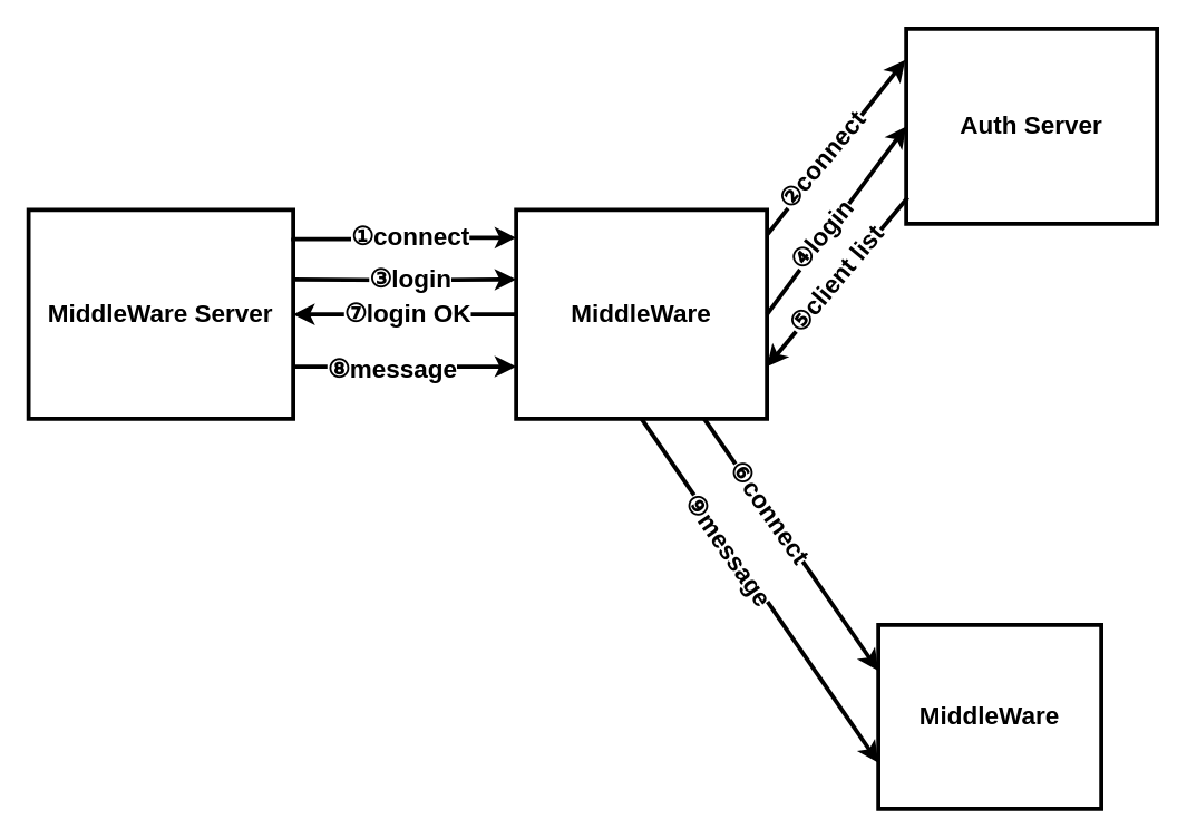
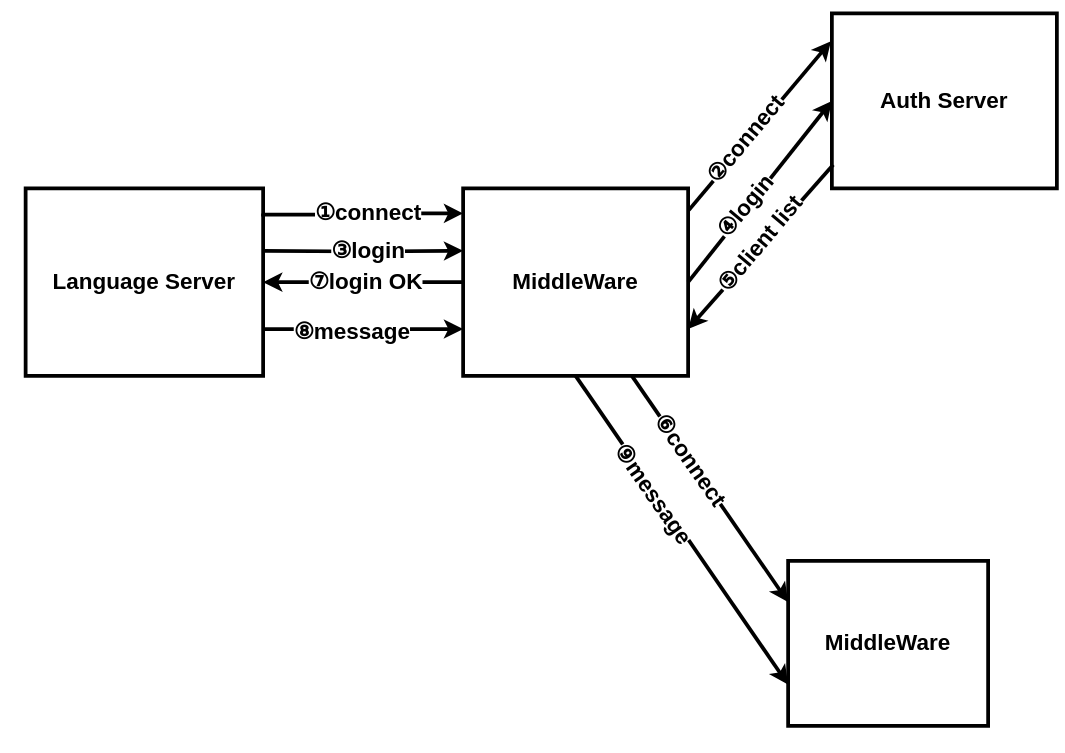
  <mxCell id="0" />
  <mxCell id="1" parent="0" />
  <mxCell id="2" style="edgeStyle=orthogonalEdgeStyle;rounded=0;orthogonalLoop=1;jettySize=auto;html=1;strokeWidth=3;strokeColor=#000000;entryX=0;entryY=0;entryDx=0;entryDy=0;" parent="1" edge="1"><mxGeometry relative="1" as="geometry"><mxPoint x="210" y="170" as="sourcePoint" /><mxPoint x="370" y="170" as="targetPoint" /><Array as="points"><mxPoint x="290" y="171" /></Array></mxGeometry></mxCell>
  <mxCell id="3" value="&lt;font style=&quot;font-size: 18px&quot;&gt;&lt;b&gt;&lt;font color=&quot;#000000&quot;&gt;①&lt;/font&gt;&lt;font color=&quot;#000000&quot;&gt;connect&lt;/font&gt;&lt;/b&gt;&lt;/font&gt;" style="edgeLabel;html=1;align=center;verticalAlign=middle;resizable=0;points=[];" parent="2" vertex="1" connectable="0"><mxGeometry x="0.333" y="-30" relative="1" as="geometry"><mxPoint x="-23" y="-30.11" as="offset" /></mxGeometry></mxCell>
  <mxCell id="4" style="edgeStyle=orthogonalEdgeStyle;rounded=0;orthogonalLoop=1;jettySize=auto;html=1;strokeColor=#000000;strokeWidth=3;entryX=0;entryY=0.333;entryDx=0;entryDy=0;entryPerimeter=0;" parent="1" edge="1" target="7"><mxGeometry relative="1" as="geometry"><mxPoint x="210" y="200" as="sourcePoint" /><mxPoint x="350" y="200" as="targetPoint" /><Array as="points" /></mxGeometry></mxCell>
  <mxCell id="5" value="&lt;font style=&quot;font-size: 18px&quot;&gt;&lt;b&gt;&lt;font color=&quot;#000000&quot;&gt;③&lt;/font&gt;&lt;font color=&quot;#000000&quot;&gt;login&lt;/font&gt;&lt;/b&gt;&lt;/font&gt;" style="edgeLabel;html=1;align=center;verticalAlign=middle;resizable=0;points=[];" parent="4" vertex="1" connectable="0"><mxGeometry x="0.32" y="2" relative="1" as="geometry"><mxPoint x="-22.34" y="2" as="offset" /></mxGeometry></mxCell>
- <mxCell id="6" value="&lt;b&gt;&lt;font color=&quot;#000000&quot; style=&quot;font-size: 18px&quot;&gt;MiddleWare Server&lt;/font&gt;&lt;/b&gt;" style="rounded=0;whiteSpace=wrap;html=1;fillColor=none;strokeColor=#000000;strokeWidth=3;" parent="1" vertex="1"><mxGeometry x="20" y="150" width="190" height="150" as="geometry" /></mxCell>
+ <mxCell id="6" value="&lt;b&gt;&lt;font color=&quot;#000000&quot; style=&quot;font-size: 18px&quot;&gt;Language Server&lt;/font&gt;&lt;/b&gt;" style="rounded=0;whiteSpace=wrap;html=1;fillColor=none;strokeColor=#000000;strokeWidth=3;" parent="1" vertex="1"><mxGeometry x="20" y="150" width="190" height="150" as="geometry" /></mxCell>
  <mxCell id="7" value="&lt;b&gt;&lt;font color=&quot;#000000&quot; style=&quot;font-size: 18px&quot;&gt;MiddleWare&lt;/font&gt;&lt;/b&gt;" style="rounded=0;whiteSpace=wrap;html=1;fillColor=none;strokeColor=#000000;strokeWidth=3;" parent="1" vertex="1"><mxGeometry x="370" y="150" width="180" height="150" as="geometry" /></mxCell>
- <mxCell id="8" value="&lt;b&gt;&lt;font color=&quot;#000000&quot; style=&quot;font-size: 18px&quot;&gt;Auth Server&lt;/font&gt;&lt;/b&gt;" style="rounded=0;whiteSpace=wrap;html=1;fillColor=none;strokeColor=#000000;strokeWidth=3;" parent="1" vertex="1"><mxGeometry x="650" y="20" width="180" height="140" as="geometry" /></mxCell>
+ <mxCell id="8" value="&lt;b&gt;&lt;font color=&quot;#000000&quot; style=&quot;font-size: 18px&quot;&gt;Auth Server&lt;/font&gt;&lt;/b&gt;" style="rounded=0;whiteSpace=wrap;html=1;fillColor=none;strokeColor=#000000;strokeWidth=3;" parent="1" vertex="1"><mxGeometry x="665" y="10" width="180" height="140" as="geometry" /></mxCell>
  <mxCell id="9" value="" style="endArrow=classic;html=1;strokeColor=#000000;strokeWidth=3;exitX=1.003;exitY=0.116;exitDx=0;exitDy=0;entryX=-0.004;entryY=0.159;entryDx=0;entryDy=0;exitPerimeter=0;entryPerimeter=0;" parent="1" source="7" target="8" edge="1"><mxGeometry width="50" height="50" relative="1" as="geometry"><mxPoint x="490" y="220" as="sourcePoint" /><mxPoint x="540" y="170" as="targetPoint" /></mxGeometry></mxCell>
  <mxCell id="10" value="&lt;b&gt;&lt;font color=&quot;#000000&quot; style=&quot;font-size: 18px&quot;&gt;②connect&lt;/font&gt;&lt;/b&gt;" style="edgeLabel;html=1;align=center;verticalAlign=middle;resizable=0;points=[];rotation=-50;" parent="9" vertex="1" connectable="0"><mxGeometry x="-0.186" y="2" relative="1" as="geometry"><mxPoint as="offset" /></mxGeometry></mxCell>
  <mxCell id="11" value="" style="endArrow=classic;html=1;strokeColor=#000000;strokeWidth=3;exitX=1;exitY=0.5;exitDx=0;exitDy=0;entryX=0;entryY=0.5;entryDx=0;entryDy=0;" parent="1" source="7" target="8" edge="1"><mxGeometry width="50" height="50" relative="1" as="geometry"><mxPoint x="530" y="270" as="sourcePoint" /><mxPoint x="580" y="220" as="targetPoint" /></mxGeometry></mxCell>
  <mxCell id="12" value="&lt;b&gt;&lt;font style=&quot;font-size: 18px&quot;&gt;&lt;font color=&quot;#000000&quot;&gt;④&lt;/font&gt;&lt;font color=&quot;#000000&quot;&gt;login&lt;/font&gt;&lt;/font&gt;&lt;/b&gt;" style="edgeLabel;html=1;align=center;verticalAlign=middle;resizable=0;points=[];rotation=-50;fontSize=13;" parent="11" vertex="1" connectable="0"><mxGeometry x="-0.192" y="2" relative="1" as="geometry"><mxPoint as="offset" /></mxGeometry></mxCell>
  <mxCell id="13" value="" style="endArrow=classic;html=1;strokeColor=#000000;strokeWidth=3;entryX=1;entryY=0.75;entryDx=0;entryDy=0;exitX=0.006;exitY=0.865;exitDx=0;exitDy=0;exitPerimeter=0;" parent="1" source="8" target="7" edge="1"><mxGeometry width="50" height="50" relative="1" as="geometry"><mxPoint x="600" y="200" as="sourcePoint" /><mxPoint x="650" y="150" as="targetPoint" /></mxGeometry></mxCell>
  <mxCell id="14" value="&lt;font color=&quot;#000000&quot; style=&quot;font-size: 18px&quot;&gt;&lt;b&gt;⑤client list&lt;/b&gt;&lt;/font&gt;" style="edgeLabel;html=1;align=center;verticalAlign=middle;resizable=0;points=[];rotation=-50;fontSize=13;" parent="13" vertex="1" connectable="0"><mxGeometry x="0.097" y="1" relative="1" as="geometry"><mxPoint x="3.61" y="-8.34" as="offset" /></mxGeometry></mxCell>
  <mxCell id="15" value="" style="endArrow=classic;html=1;strokeColor=#000000;strokeWidth=3;entryX=1;entryY=0.5;entryDx=0;entryDy=0;exitX=0;exitY=0.5;exitDx=0;exitDy=0;" parent="1" edge="1" target="6" source="7"><mxGeometry width="50" height="50" relative="1" as="geometry"><mxPoint x="371.596" y="234.58" as="sourcePoint" /><mxPoint x="229.02" y="233.95" as="targetPoint" /><Array as="points" /></mxGeometry></mxCell>
  <mxCell id="16" value="&lt;b&gt;&lt;font color=&quot;#000000&quot; style=&quot;font-size: 18px&quot;&gt;⑦login OK&lt;/font&gt;&lt;/b&gt;" style="edgeLabel;html=1;align=center;verticalAlign=middle;resizable=0;points=[];" parent="15" vertex="1" connectable="0"><mxGeometry x="0.076" y="-1" relative="1" as="geometry"><mxPoint x="7.9" as="offset" /></mxGeometry></mxCell>
  <mxCell id="17" value="" style="endArrow=classic;html=1;strokeColor=#000000;strokeWidth=3;fontSize=13;entryX=0;entryY=0.75;entryDx=0;entryDy=0;exitX=1;exitY=0.75;exitDx=0;exitDy=0;" parent="1" edge="1" target="7" source="6"><mxGeometry width="50" height="50" relative="1" as="geometry"><mxPoint x="211" y="285" as="sourcePoint" /><mxPoint x="357" y="282" as="targetPoint" /></mxGeometry></mxCell>
  <mxCell id="18" value="&lt;font color=&quot;#000000&quot; style=&quot;font-size: 18px&quot;&gt;⑧message&lt;/font&gt;" style="edgeLabel;html=1;align=center;verticalAlign=middle;resizable=0;points=[];fontSize=11;fontStyle=1" parent="17" vertex="1" connectable="0"><mxGeometry x="-0.122" y="-2" relative="1" as="geometry"><mxPoint as="offset" /></mxGeometry></mxCell>
  <mxCell id="19" value="&lt;b&gt;&lt;font color=&quot;#000000&quot; style=&quot;font-size: 18px&quot;&gt;MiddleWare&lt;/font&gt;&lt;/b&gt;" style="rounded=0;whiteSpace=wrap;html=1;fillColor=none;strokeColor=#000000;strokeWidth=3;" parent="1" vertex="1"><mxGeometry x="630" y="448" width="160" height="132" as="geometry" /></mxCell>
  <mxCell id="20" value="" style="endArrow=classic;html=1;strokeColor=#000000;strokeWidth=3;fontSize=11;exitX=0.75;exitY=1;exitDx=0;exitDy=0;entryX=0;entryY=0.25;entryDx=0;entryDy=0;" parent="1" source="7" target="19" edge="1"><mxGeometry width="50" height="50" relative="1" as="geometry"><mxPoint x="400" y="370" as="sourcePoint" /><mxPoint x="450" y="320" as="targetPoint" /></mxGeometry></mxCell>
  <mxCell id="21" value="&lt;font style=&quot;font-size: 18px&quot; color=&quot;#000000&quot;&gt;&lt;b&gt;⑥connect&lt;/b&gt;&lt;/font&gt;" style="edgeLabel;html=1;align=center;verticalAlign=middle;resizable=0;points=[];fontSize=11;rotation=55;" parent="20" vertex="1" connectable="0"><mxGeometry x="-0.251" y="1" relative="1" as="geometry"><mxPoint as="offset" /></mxGeometry></mxCell>
  <mxCell id="22" value="" style="endArrow=classic;html=1;strokeColor=#000000;strokeWidth=3;fontSize=11;exitX=0.5;exitY=1;exitDx=0;exitDy=0;entryX=0;entryY=0.75;entryDx=0;entryDy=0;" parent="1" source="7" target="19" edge="1"><mxGeometry width="50" height="50" relative="1" as="geometry"><mxPoint x="370" y="360" as="sourcePoint" /><mxPoint x="420" y="310" as="targetPoint" /></mxGeometry></mxCell>
  <mxCell id="23" value="&lt;b&gt;&lt;font color=&quot;#000000&quot; style=&quot;font-size: 18px&quot;&gt;⑨message&lt;/font&gt;&lt;/b&gt;" style="edgeLabel;html=1;align=center;verticalAlign=middle;resizable=0;points=[];fontSize=11;rotation=55;" parent="22" vertex="1" connectable="0"><mxGeometry x="-0.245" y="-2" relative="1" as="geometry"><mxPoint as="offset" /></mxGeometry></mxCell>
